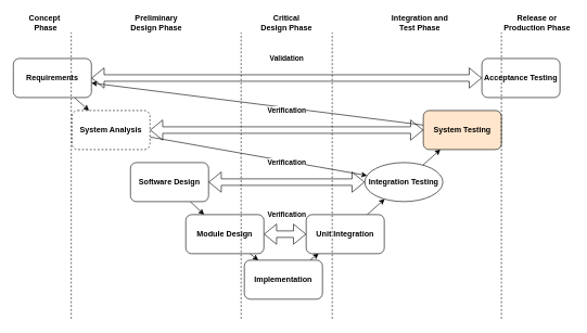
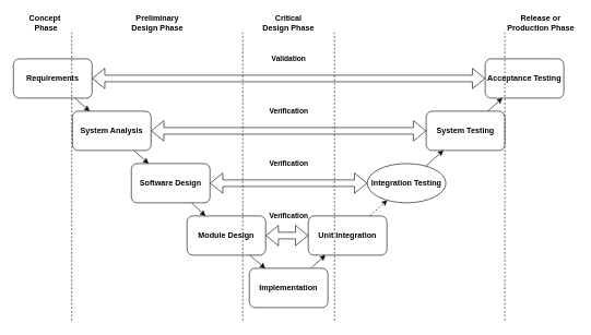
  <mxCell id="0" />
  <mxCell id="1" parent="0" />
  <mxCell id="2" style="rounded=0;orthogonalLoop=1;jettySize=auto;html=1;" edge="1" parent="1" source="3" target="7"><mxGeometry relative="1" as="geometry" /></mxCell>
- <mxCell id="3" value="&lt;b&gt;Implementation&lt;/b&gt;" style="rounded=1;whiteSpace=wrap;html=1;" vertex="1" parent="1"><mxGeometry x="375" y="399" width="120" height="60" as="geometry" /></mxCell>
+ <mxCell id="3" value="&lt;b&gt;Implementation&lt;/b&gt;" style="rounded=1;whiteSpace=wrap;html=1;" vertex="1" parent="1"><mxGeometry x="380" y="409" width="120" height="60" as="geometry" /></mxCell>
  <mxCell id="4" style="edgeStyle=none;rounded=0;orthogonalLoop=1;jettySize=auto;html=1;" edge="1" parent="1" source="5" target="3"><mxGeometry relative="1" as="geometry" /></mxCell>
  <mxCell id="5" value="&lt;b&gt;Module Design&lt;/b&gt;" style="rounded=1;whiteSpace=wrap;html=1;" vertex="1" parent="1"><mxGeometry x="285" y="329" width="120" height="60" as="geometry" /></mxCell>
- <mxCell id="6" style="edgeStyle=none;rounded=0;orthogonalLoop=1;jettySize=auto;html=1;" edge="1" parent="1" source="7" target="15"><mxGeometry relative="1" as="geometry" /></mxCell>
+ <mxCell id="6" style="edgeStyle=none;rounded=0;orthogonalLoop=1;jettySize=auto;html=1;dashed=1;" edge="1" parent="1" source="7" target="15"><mxGeometry relative="1" as="geometry" /></mxCell>
  <mxCell id="7" value="&lt;b&gt;Unit Integration&lt;/b&gt;" style="rounded=1;whiteSpace=wrap;html=1;" vertex="1" parent="1"><mxGeometry x="470" y="329" width="120" height="60" as="geometry" /></mxCell>
  <mxCell id="8" style="edgeStyle=none;rounded=0;orthogonalLoop=1;jettySize=auto;html=1;" edge="1" parent="1" source="9" target="5"><mxGeometry relative="1" as="geometry" /></mxCell>
  <mxCell id="9" value="&lt;b&gt;Software Design&lt;/b&gt;" style="rounded=1;whiteSpace=wrap;html=1;" vertex="1" parent="1"><mxGeometry x="200" y="249" width="120" height="60" as="geometry" /></mxCell>
- <mxCell id="10" style="edgeStyle=none;rounded=0;orthogonalLoop=1;jettySize=auto;html=1;" edge="1" parent="1" source="11" target="15"><mxGeometry relative="1" as="geometry" /></mxCell>
- <mxCell id="11" value="&lt;b&gt;System Analysis&lt;/b&gt;" style="rounded=1;whiteSpace=wrap;html=1;dashed=1;" vertex="1" parent="1"><mxGeometry x="110" y="169" width="120" height="60" as="geometry" /></mxCell>
+ <mxCell id="10" style="edgeStyle=none;rounded=0;orthogonalLoop=1;jettySize=auto;html=1;" edge="1" parent="1" source="11" target="9"><mxGeometry relative="1" as="geometry" /></mxCell>
+ <mxCell id="11" value="&lt;b&gt;System Analysis&lt;/b&gt;" style="rounded=1;whiteSpace=wrap;html=1;" vertex="1" parent="1"><mxGeometry x="110" y="169" width="120" height="60" as="geometry" /></mxCell>
  <mxCell id="12" style="edgeStyle=none;rounded=0;orthogonalLoop=1;jettySize=auto;html=1;" edge="1" parent="1" source="13" target="11"><mxGeometry relative="1" as="geometry" /></mxCell>
  <mxCell id="13" value="&lt;b&gt;Requirements&lt;/b&gt;" style="rounded=1;whiteSpace=wrap;html=1;" vertex="1" parent="1"><mxGeometry x="20" y="89" width="120" height="60" as="geometry" /></mxCell>
  <mxCell id="14" style="edgeStyle=none;rounded=0;orthogonalLoop=1;jettySize=auto;html=1;" edge="1" parent="1" source="15" target="17"><mxGeometry relative="1" as="geometry" /></mxCell>
  <mxCell id="15" value="&lt;b&gt;Integration Testing&lt;/b&gt;" style="ellipse;whiteSpace=wrap;html=1;" vertex="1" parent="1"><mxGeometry x="560" y="249" width="120" height="60" as="geometry" /></mxCell>
- <mxCell id="16" style="edgeStyle=none;rounded=0;orthogonalLoop=1;jettySize=auto;html=1;" edge="1" parent="1" source="17" target="13"><mxGeometry relative="1" as="geometry" /></mxCell>
- <mxCell id="17" value="&lt;b&gt;System Testing&lt;/b&gt;" style="rounded=1;whiteSpace=wrap;html=1;fillColor=#ffe6cc;" vertex="1" parent="1"><mxGeometry x="650" y="169" width="120" height="60" as="geometry" /></mxCell>
+ <mxCell id="16" style="edgeStyle=none;rounded=0;orthogonalLoop=1;jettySize=auto;html=1;" edge="1" parent="1" source="17" target="18"><mxGeometry relative="1" as="geometry" /></mxCell>
+ <mxCell id="17" value="&lt;b&gt;System Testing&lt;/b&gt;" style="rounded=1;whiteSpace=wrap;html=1;" vertex="1" parent="1"><mxGeometry x="650" y="169" width="120" height="60" as="geometry" /></mxCell>
  <mxCell id="18" value="&lt;b&gt;Acceptance Testing&lt;/b&gt;" style="rounded=1;whiteSpace=wrap;html=1;" vertex="1" parent="1"><mxGeometry x="740" y="89" width="120" height="60" as="geometry" /></mxCell>
  <mxCell id="19" value="&lt;b&gt;Verification&lt;/b&gt;" style="shape=flexArrow;endArrow=classic;startArrow=classic;html=1;rounded=0;entryX=0;entryY=0.5;entryDx=0;entryDy=0;exitX=1;exitY=0.5;exitDx=0;exitDy=0;" edge="1" parent="1" source="9" target="15"><mxGeometry y="30" width="100" height="100" relative="1" as="geometry"><mxPoint x="373.75" y="278.5" as="sourcePoint" /><mxPoint x="506.25" y="279" as="targetPoint" /><mxPoint as="offset" /></mxGeometry></mxCell>
  <mxCell id="20" value="&lt;b&gt;Verification&lt;/b&gt;" style="shape=flexArrow;endArrow=classic;startArrow=classic;html=1;rounded=0;" edge="1" parent="1"><mxGeometry x="0.077" y="30" width="100" height="100" relative="1" as="geometry"><mxPoint x="405" y="359" as="sourcePoint" /><mxPoint x="470" y="359" as="targetPoint" /><mxPoint as="offset" /><Array as="points" /></mxGeometry></mxCell>
  <mxCell id="21" value="&lt;b&gt;Verification&lt;/b&gt;" style="shape=flexArrow;endArrow=classic;startArrow=classic;html=1;rounded=0;entryX=0;entryY=0.5;entryDx=0;entryDy=0;exitX=1;exitY=0.5;exitDx=0;exitDy=0;" edge="1" parent="1" source="11" target="17"><mxGeometry y="30" width="100" height="100" relative="1" as="geometry"><mxPoint x="320" y="198.5" as="sourcePoint" /><mxPoint x="560" y="198.5" as="targetPoint" /><mxPoint as="offset" /></mxGeometry></mxCell>
  <mxCell id="22" value="&lt;b&gt;Validation&lt;/b&gt;" style="shape=flexArrow;endArrow=classic;startArrow=classic;html=1;rounded=0;entryX=0;entryY=0.5;entryDx=0;entryDy=0;exitX=1;exitY=0.5;exitDx=0;exitDy=0;" edge="1" parent="1" source="13" target="18"><mxGeometry y="30" width="100" height="100" relative="1" as="geometry"><mxPoint x="230" y="118.5" as="sourcePoint" /><mxPoint x="650" y="118.5" as="targetPoint" /><mxPoint as="offset" /></mxGeometry></mxCell>
  <mxCell id="23" value="" style="endArrow=none;dashed=1;html=1;rounded=0;" edge="1" parent="1"><mxGeometry width="50" height="50" relative="1" as="geometry"><mxPoint x="109" y="489" as="sourcePoint" /><mxPoint x="109" y="49" as="targetPoint" /></mxGeometry></mxCell>
  <mxCell id="24" value="" style="endArrow=none;dashed=1;html=1;rounded=0;" edge="1" parent="1"><mxGeometry width="50" height="50" relative="1" as="geometry"><mxPoint x="370" y="489" as="sourcePoint" /><mxPoint x="370" y="49" as="targetPoint" /></mxGeometry></mxCell>
  <mxCell id="25" value="" style="endArrow=none;dashed=1;html=1;rounded=0;" edge="1" parent="1"><mxGeometry width="50" height="50" relative="1" as="geometry"><mxPoint x="510" y="489" as="sourcePoint" /><mxPoint x="510" y="49" as="targetPoint" /></mxGeometry></mxCell>
  <mxCell id="26" value="" style="endArrow=none;dashed=1;html=1;rounded=0;" edge="1" parent="1"><mxGeometry width="50" height="50" relative="1" as="geometry"><mxPoint x="770" y="489" as="sourcePoint" /><mxPoint x="770" y="49" as="targetPoint" /></mxGeometry></mxCell>
  <mxCell id="27" value="&lt;b&gt;Concept&amp;nbsp;&lt;br&gt;Phase&lt;/b&gt;" style="text;html=1;strokeColor=none;fillColor=none;align=center;verticalAlign=middle;whiteSpace=wrap;rounded=0;" vertex="1" parent="1"><mxGeometry x="40" y="20" width="60" height="30" as="geometry" /></mxCell>
  <mxCell id="28" value="&lt;b&gt;Preliminary&lt;br&gt;Design Phase&lt;/b&gt;" style="text;html=1;strokeColor=none;fillColor=none;align=center;verticalAlign=middle;whiteSpace=wrap;rounded=0;" vertex="1" parent="1"><mxGeometry x="195" y="20" width="90" height="30" as="geometry" /></mxCell>
  <mxCell id="29" value="&lt;b&gt;Critical&lt;br&gt;Design Phase&lt;/b&gt;" style="text;html=1;strokeColor=none;fillColor=none;align=center;verticalAlign=middle;whiteSpace=wrap;rounded=0;" vertex="1" parent="1"><mxGeometry x="395" y="20" width="90" height="30" as="geometry" /></mxCell>
- <mxCell id="30" value="&lt;b&gt;Integration and Test Phase&lt;/b&gt;" style="text;html=1;strokeColor=none;fillColor=none;align=center;verticalAlign=middle;whiteSpace=wrap;rounded=0;" vertex="1" parent="1"><mxGeometry x="600" y="20" width="90" height="30" as="geometry" /></mxCell>
  <mxCell id="31" value="&lt;b&gt;Release or Production Phase&lt;/b&gt;" style="text;html=1;strokeColor=none;fillColor=none;align=center;verticalAlign=middle;whiteSpace=wrap;rounded=0;" vertex="1" parent="1"><mxGeometry x="770" y="20" width="110" height="30" as="geometry" /></mxCell>
